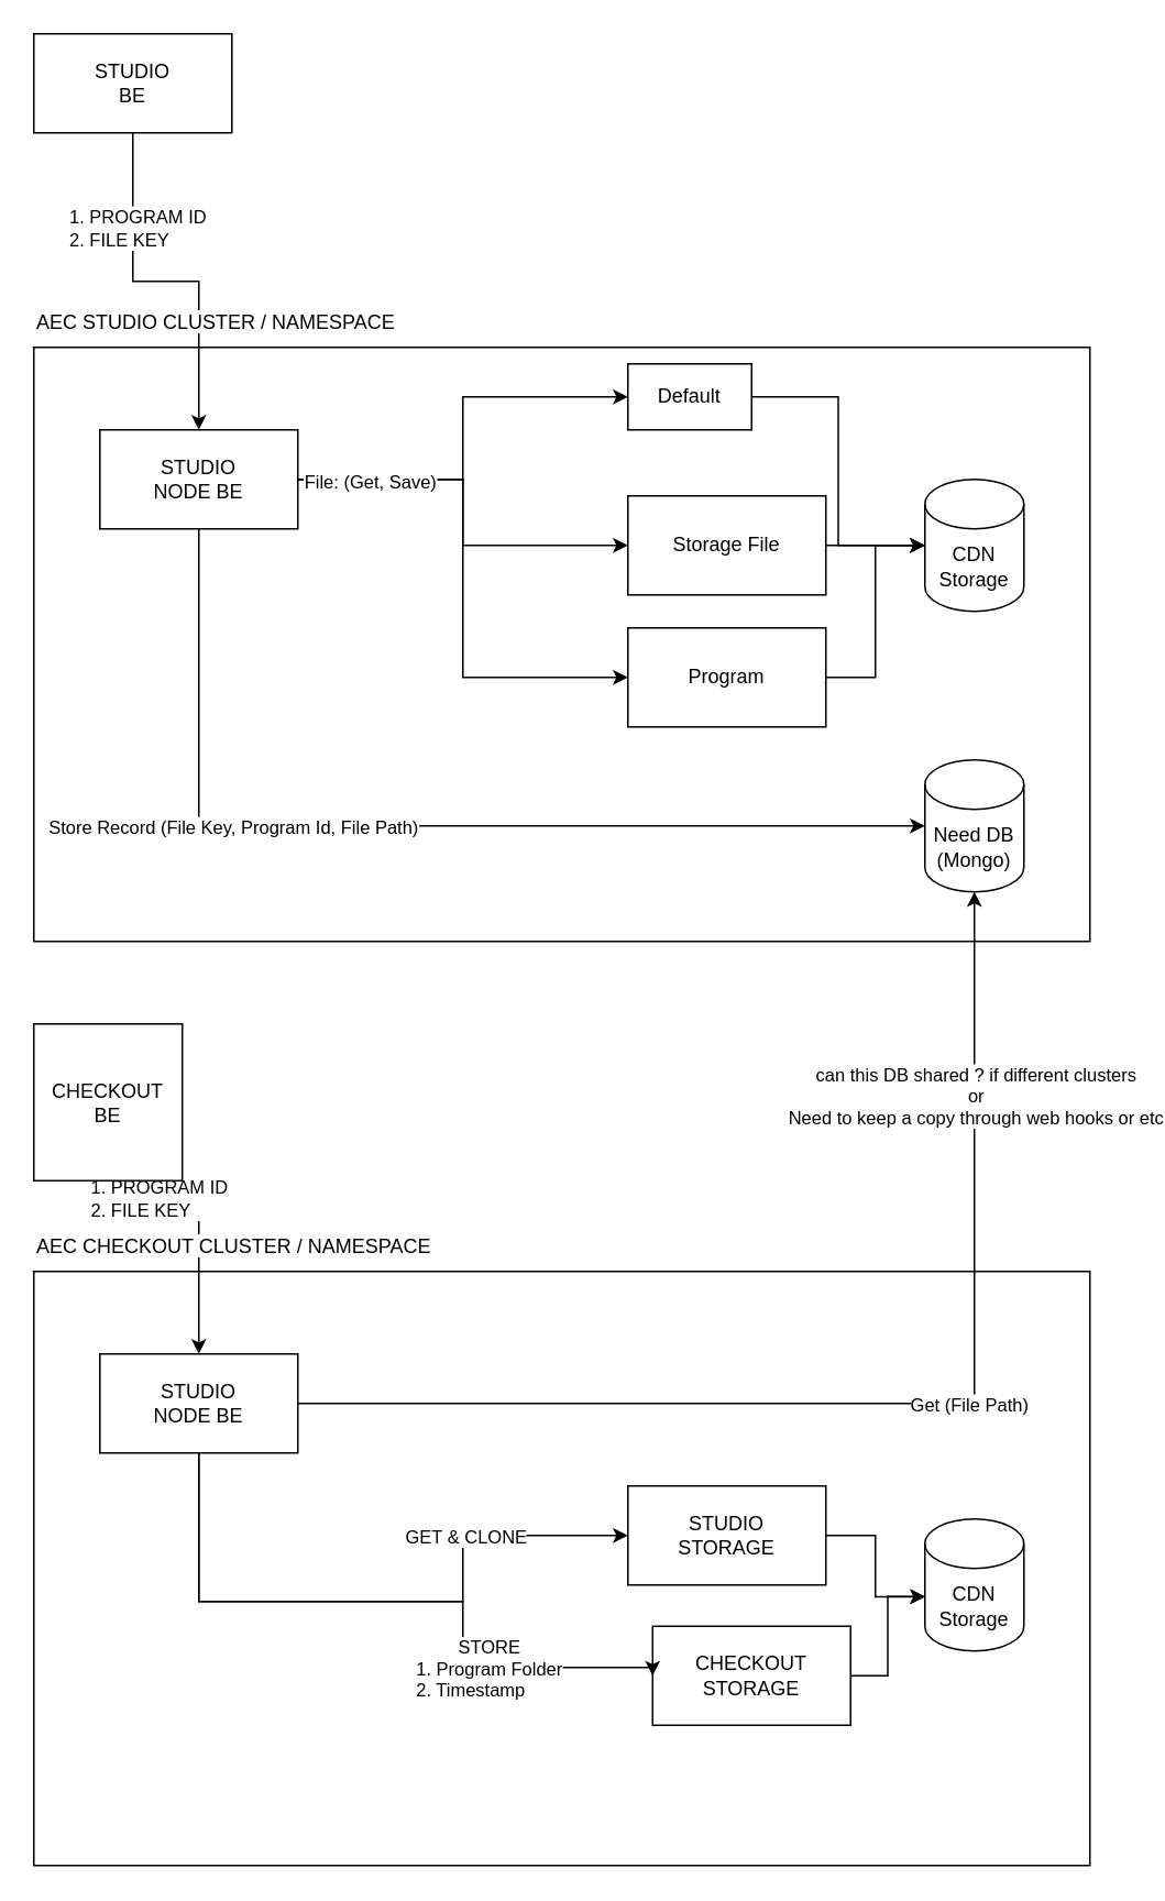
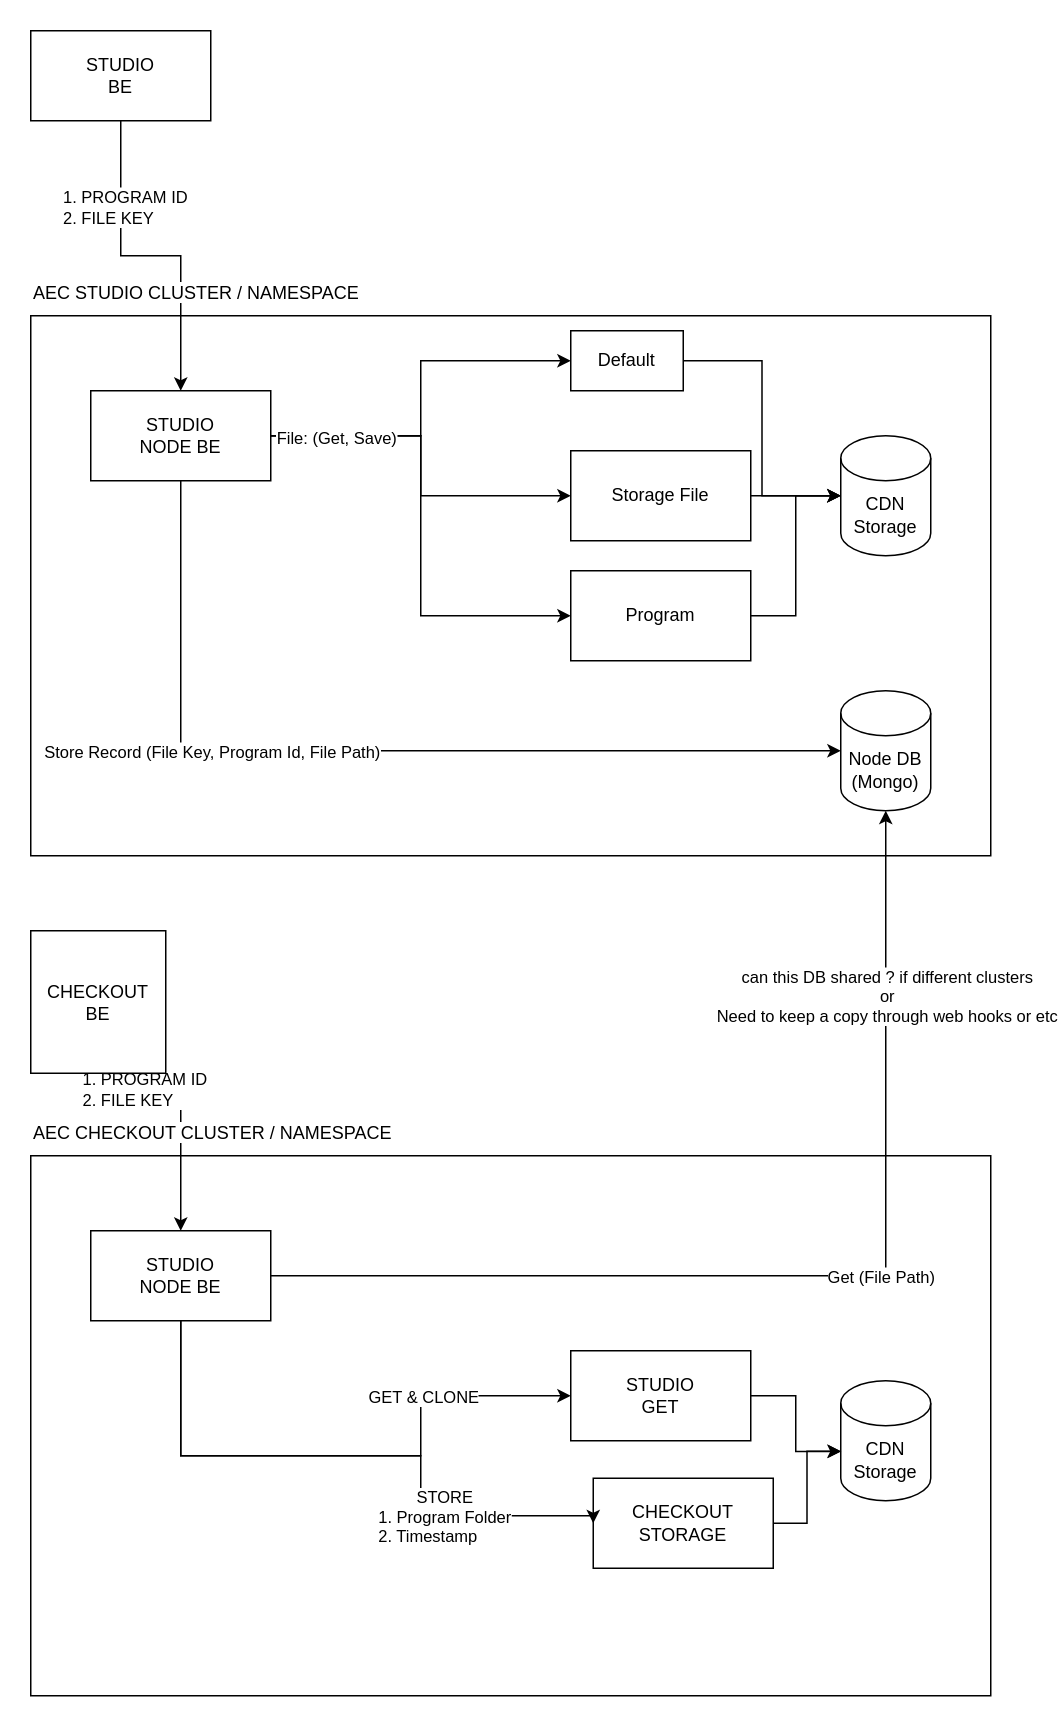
  <mxCell id="0" />
  <mxCell id="1" parent="0" />
  <mxCell id="2" value="" style="rounded=0;whiteSpace=wrap;html=1;fillColor=none;" vertex="1" parent="1"><mxGeometry x="20" y="770" width="640" height="360" as="geometry" /></mxCell>
  <mxCell id="3" value="" style="rounded=0;whiteSpace=wrap;html=1;fillColor=none;" vertex="1" parent="1"><mxGeometry x="20" y="210" width="640" height="360" as="geometry" /></mxCell>
  <mxCell id="4" style="edgeStyle=orthogonalEdgeStyle;rounded=0;orthogonalLoop=1;jettySize=auto;html=1;entryX=0.5;entryY=0;entryDx=0;entryDy=0;" edge="1" parent="1" source="6" target="11"><mxGeometry relative="1" as="geometry" /></mxCell>
  <mxCell id="5" value="1. PROGRAM ID&lt;br&gt;2. FILE KEY" style="edgeLabel;html=1;align=left;verticalAlign=middle;resizable=0;points=[];" vertex="1" connectable="0" parent="4"><mxGeometry x="-0.482" relative="1" as="geometry"><mxPoint x="-40" as="offset" /></mxGeometry></mxCell>
  <mxCell id="6" value="STUDIO&lt;br&gt;BE" style="rounded=0;whiteSpace=wrap;html=1;fillColor=none;" vertex="1" parent="1"><mxGeometry x="20" y="20" width="120" height="60" as="geometry" /></mxCell>
  <mxCell id="7" style="edgeStyle=orthogonalEdgeStyle;rounded=0;orthogonalLoop=1;jettySize=auto;html=1;entryX=0;entryY=0.5;entryDx=0;entryDy=0;" edge="1" parent="1" source="11" target="14"><mxGeometry relative="1" as="geometry" /></mxCell>
  <mxCell id="8" style="edgeStyle=orthogonalEdgeStyle;rounded=0;orthogonalLoop=1;jettySize=auto;html=1;entryX=0;entryY=0.5;entryDx=0;entryDy=0;" edge="1" parent="1" source="11" target="15"><mxGeometry relative="1" as="geometry" /></mxCell>
  <mxCell id="9" style="edgeStyle=orthogonalEdgeStyle;rounded=0;orthogonalLoop=1;jettySize=auto;html=1;entryX=0;entryY=0.5;entryDx=0;entryDy=0;" edge="1" parent="1" source="11" target="20"><mxGeometry relative="1" as="geometry" /></mxCell>
  <mxCell id="10" value="File: (Get, Save)" style="edgeLabel;html=1;align=center;verticalAlign=middle;resizable=0;points=[];" vertex="1" connectable="0" parent="9"><mxGeometry x="-0.731" y="-1" relative="1" as="geometry"><mxPoint as="offset" /></mxGeometry></mxCell>
  <mxCell id="11" value="STUDIO&lt;br&gt;NODE BE" style="rounded=0;whiteSpace=wrap;html=1;fillColor=none;" vertex="1" parent="1"><mxGeometry x="60" y="260" width="120" height="60" as="geometry" /></mxCell>
- <mxCell id="12" value="Need DB&lt;br&gt;(Mongo)" style="shape=cylinder3;whiteSpace=wrap;html=1;boundedLbl=1;backgroundOutline=1;size=15;" vertex="1" parent="1"><mxGeometry x="560" y="460" width="60" height="80" as="geometry" /></mxCell>
+ <mxCell id="12" value="Node DB&lt;br&gt;(Mongo)" style="shape=cylinder3;whiteSpace=wrap;html=1;boundedLbl=1;backgroundOutline=1;size=15;" vertex="1" parent="1"><mxGeometry x="560" y="460" width="60" height="80" as="geometry" /></mxCell>
  <mxCell id="13" value="CDN&lt;br&gt;Storage" style="shape=cylinder3;whiteSpace=wrap;html=1;boundedLbl=1;backgroundOutline=1;size=15;" vertex="1" parent="1"><mxGeometry x="560" y="290" width="60" height="80" as="geometry" /></mxCell>
  <mxCell id="14" value="Default" style="rounded=0;whiteSpace=wrap;html=1;fillColor=none;" vertex="1" parent="1"><mxGeometry x="380" y="220" width="75" height="40" as="geometry" /></mxCell>
  <mxCell id="15" value="Storage File" style="rounded=0;whiteSpace=wrap;html=1;fillColor=none;" vertex="1" parent="1"><mxGeometry x="380" y="300" width="120" height="60" as="geometry" /></mxCell>
  <mxCell id="16" style="edgeStyle=orthogonalEdgeStyle;rounded=0;orthogonalLoop=1;jettySize=auto;html=1;entryX=0;entryY=0.5;entryDx=0;entryDy=0;entryPerimeter=0;" edge="1" parent="1" source="14" target="13"><mxGeometry relative="1" as="geometry" /></mxCell>
  <mxCell id="17" style="edgeStyle=orthogonalEdgeStyle;rounded=0;orthogonalLoop=1;jettySize=auto;html=1;entryX=0;entryY=0.5;entryDx=0;entryDy=0;entryPerimeter=0;" edge="1" parent="1" source="15" target="13"><mxGeometry relative="1" as="geometry" /></mxCell>
  <mxCell id="18" style="edgeStyle=orthogonalEdgeStyle;rounded=0;orthogonalLoop=1;jettySize=auto;html=1;entryX=0;entryY=0.5;entryDx=0;entryDy=0;entryPerimeter=0;" edge="1" parent="1" source="11" target="12"><mxGeometry relative="1" as="geometry"><Array as="points"><mxPoint x="120" y="500" /></Array></mxGeometry></mxCell>
  <mxCell id="19" value="Store Record (File Key, Program Id, File Path)" style="edgeLabel;html=1;align=center;verticalAlign=middle;resizable=0;points=[];" vertex="1" connectable="0" parent="18"><mxGeometry x="-0.416" y="1" relative="1" as="geometry"><mxPoint x="19" y="1" as="offset" /></mxGeometry></mxCell>
  <mxCell id="20" value="Program" style="rounded=0;whiteSpace=wrap;html=1;fillColor=none;" vertex="1" parent="1"><mxGeometry x="380" y="380" width="120" height="60" as="geometry" /></mxCell>
  <mxCell id="21" style="edgeStyle=orthogonalEdgeStyle;rounded=0;orthogonalLoop=1;jettySize=auto;html=1;entryX=0;entryY=0.5;entryDx=0;entryDy=0;entryPerimeter=0;" edge="1" parent="1" source="20" target="13"><mxGeometry relative="1" as="geometry" /></mxCell>
  <mxCell id="22" style="edgeStyle=orthogonalEdgeStyle;rounded=0;orthogonalLoop=1;jettySize=auto;html=1;entryX=0.5;entryY=0;entryDx=0;entryDy=0;" edge="1" parent="1" source="24" target="34"><mxGeometry relative="1" as="geometry"><Array as="points"><mxPoint x="80" y="730" /><mxPoint x="120" y="730" /></Array></mxGeometry></mxCell>
  <mxCell id="23" value="1. PROGRAM ID&lt;br&gt;2. FILE KEY" style="edgeLabel;html=1;align=left;verticalAlign=middle;resizable=0;points=[];" vertex="1" connectable="0" parent="22"><mxGeometry x="-0.611" relative="1" as="geometry"><mxPoint x="-40" y="-5" as="offset" /></mxGeometry></mxCell>
  <mxCell id="24" value="CHECKOUT&lt;br&gt;BE" style="rounded=0;whiteSpace=wrap;html=1;fillColor=none;" vertex="1" parent="1"><mxGeometry x="20" y="620" width="90" height="95" as="geometry" /></mxCell>
  <mxCell id="25" value="&lt;span style=&quot;background-color: light-dark(#ffffff, var(--ge-dark-color, #121212));&quot;&gt;AEC STUDIO CLUSTER / NAMESPACE&lt;/span&gt;" style="text;html=1;align=left;verticalAlign=middle;whiteSpace=wrap;rounded=0;" vertex="1" parent="1"><mxGeometry x="20" y="180" width="240" height="30" as="geometry" /></mxCell>
  <mxCell id="26" value="&lt;span style=&quot;background-color: light-dark(#ffffff, var(--ge-dark-color, #121212));&quot;&gt;AEC CHECKOUT CLUSTER / NAMESPACE&lt;/span&gt;" style="text;html=1;align=left;verticalAlign=middle;whiteSpace=wrap;rounded=0;" vertex="1" parent="1"><mxGeometry x="20" y="740" width="280" height="30" as="geometry" /></mxCell>
  <mxCell id="27" style="edgeStyle=orthogonalEdgeStyle;rounded=0;orthogonalLoop=1;jettySize=auto;html=1;" edge="1" parent="1" source="34" target="12"><mxGeometry relative="1" as="geometry" /></mxCell>
  <mxCell id="28" value="Get (File Path)" style="edgeLabel;html=1;align=center;verticalAlign=middle;resizable=0;points=[];" vertex="1" connectable="0" parent="27"><mxGeometry x="0.128" relative="1" as="geometry"><mxPoint as="offset" /></mxGeometry></mxCell>
  <mxCell id="29" value="can this DB shared ? if different clusters&lt;br&gt;or&lt;br&gt;Need to keep a copy through web hooks or etc" style="edgeLabel;html=1;align=center;verticalAlign=middle;resizable=0;points=[];" vertex="1" connectable="0" parent="27"><mxGeometry x="0.659" relative="1" as="geometry"><mxPoint as="offset" /></mxGeometry></mxCell>
  <mxCell id="30" style="edgeStyle=orthogonalEdgeStyle;rounded=0;orthogonalLoop=1;jettySize=auto;html=1;entryX=0;entryY=0.5;entryDx=0;entryDy=0;" edge="1" parent="1" source="34" target="36"><mxGeometry relative="1" as="geometry"><Array as="points"><mxPoint x="120" y="970" /><mxPoint x="280" y="970" /><mxPoint x="280" y="930" /></Array></mxGeometry></mxCell>
  <mxCell id="31" value="GET &amp;amp; CLONE" style="edgeLabel;html=1;align=center;verticalAlign=middle;resizable=0;points=[];" vertex="1" connectable="0" parent="30"><mxGeometry x="0.493" relative="1" as="geometry"><mxPoint as="offset" /></mxGeometry></mxCell>
  <mxCell id="32" style="edgeStyle=orthogonalEdgeStyle;rounded=0;orthogonalLoop=1;jettySize=auto;html=1;entryX=0;entryY=0.5;entryDx=0;entryDy=0;" edge="1" parent="1" source="34" target="37"><mxGeometry relative="1" as="geometry"><Array as="points"><mxPoint x="120" y="970" /><mxPoint x="280" y="970" /><mxPoint x="280" y="1010" /></Array></mxGeometry></mxCell>
  <mxCell id="33" value="STORE&lt;br&gt;&lt;div style=&quot;text-align: left;&quot;&gt;&lt;span style=&quot;background-color: light-dark(#ffffff, var(--ge-dark-color, #121212)); color: light-dark(rgb(0, 0, 0), rgb(255, 255, 255));&quot;&gt;1. Program Folder&lt;/span&gt;&lt;/div&gt;&lt;div style=&quot;text-align: left;&quot;&gt;&lt;span style=&quot;background-color: light-dark(#ffffff, var(--ge-dark-color, #121212)); color: light-dark(rgb(0, 0, 0), rgb(255, 255, 255));&quot;&gt;2. Timestamp&lt;/span&gt;&lt;/div&gt;" style="edgeLabel;html=1;align=center;verticalAlign=middle;resizable=0;points=[];" vertex="1" connectable="0" parent="32"><mxGeometry x="0.489" relative="1" as="geometry"><mxPoint as="offset" /></mxGeometry></mxCell>
  <mxCell id="34" value="STUDIO&lt;br&gt;NODE BE" style="rounded=0;whiteSpace=wrap;html=1;fillColor=none;" vertex="1" parent="1"><mxGeometry x="60" y="820" width="120" height="60" as="geometry" /></mxCell>
  <mxCell id="35" value="CDN&lt;br&gt;Storage" style="shape=cylinder3;whiteSpace=wrap;html=1;boundedLbl=1;backgroundOutline=1;size=15;" vertex="1" parent="1"><mxGeometry x="560" y="920" width="60" height="80" as="geometry" /></mxCell>
- <mxCell id="36" value="STUDIO&lt;br&gt;STORAGE" style="rounded=0;whiteSpace=wrap;html=1;fillColor=none;" vertex="1" parent="1"><mxGeometry x="380" y="900" width="120" height="60" as="geometry" /></mxCell>
+ <mxCell id="36" value="STUDIO&lt;br&gt;GET" style="rounded=0;whiteSpace=wrap;html=1;fillColor=none;" vertex="1" parent="1"><mxGeometry x="380" y="900" width="120" height="60" as="geometry" /></mxCell>
  <mxCell id="37" value="CHECKOUT&lt;br&gt;STORAGE" style="rounded=0;whiteSpace=wrap;html=1;fillColor=none;" vertex="1" parent="1"><mxGeometry x="395" y="985" width="120" height="60" as="geometry" /></mxCell>
  <mxCell id="38" style="edgeStyle=orthogonalEdgeStyle;rounded=0;orthogonalLoop=1;jettySize=auto;html=1;entryX=0;entryY=0.588;entryDx=0;entryDy=0;entryPerimeter=0;" edge="1" parent="1" source="37" target="35"><mxGeometry relative="1" as="geometry" /></mxCell>
  <mxCell id="39" style="edgeStyle=orthogonalEdgeStyle;rounded=0;orthogonalLoop=1;jettySize=auto;html=1;entryX=0.007;entryY=0.589;entryDx=0;entryDy=0;entryPerimeter=0;" edge="1" parent="1" source="36" target="35"><mxGeometry relative="1" as="geometry" /></mxCell>
